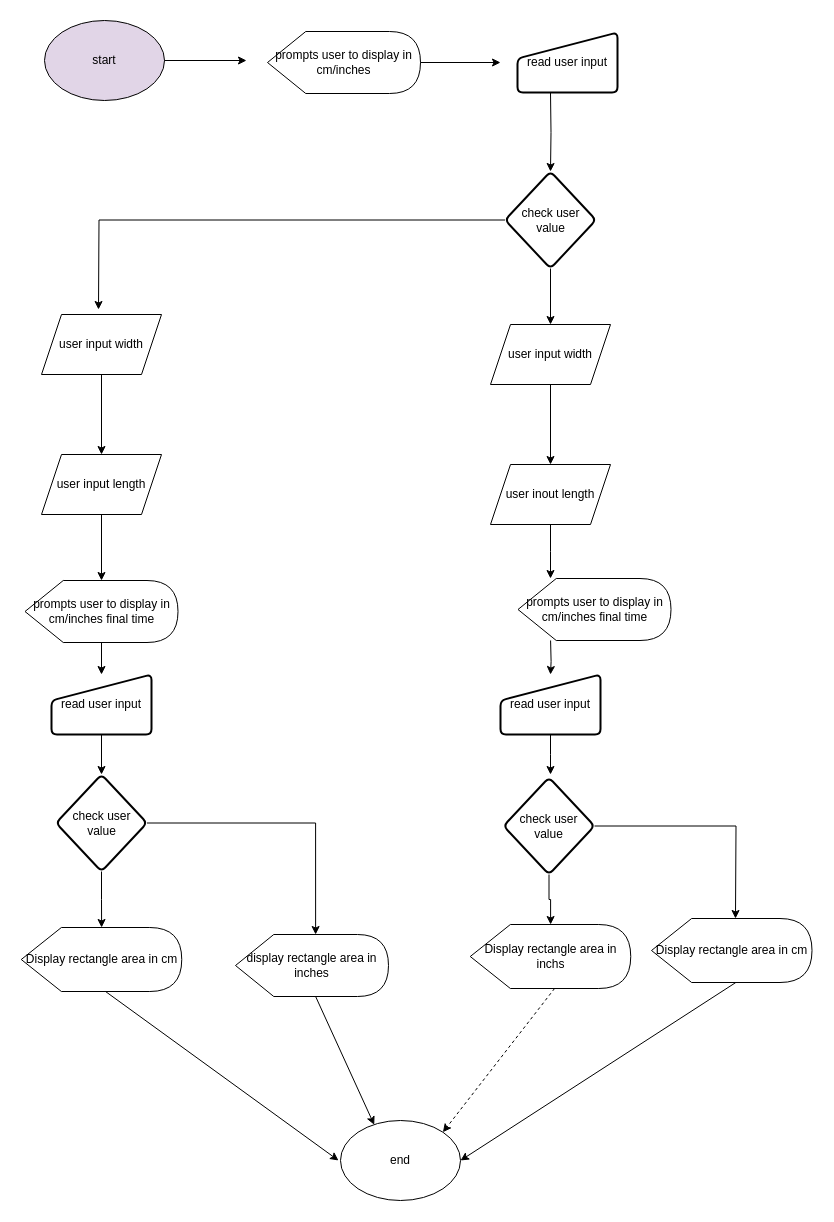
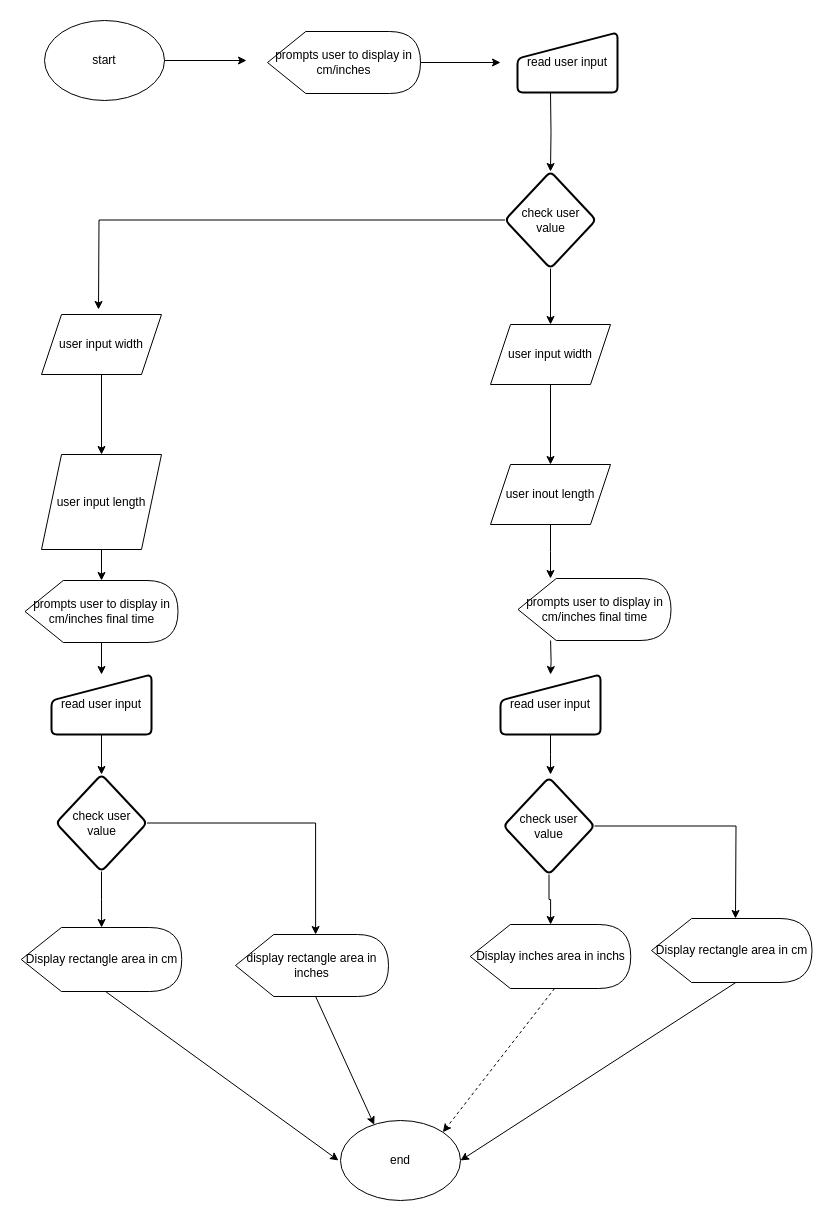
  <mxCell id="0" />
  <mxCell id="1" parent="0" />
  <mxCell id="2" value="" style="edgeStyle=orthogonalEdgeStyle;rounded=0;orthogonalLoop=1;jettySize=auto;html=1;" edge="1" parent="1"><mxGeometry relative="1" as="geometry"><mxPoint x="147" y="60" as="sourcePoint" /><mxPoint x="246" y="60" as="targetPoint" /></mxGeometry></mxCell>
- <mxCell id="3" value="start" style="ellipse;whiteSpace=wrap;html=1;fillColor=#e1d5e7;" vertex="1" parent="1"><mxGeometry x="44" y="20" width="120" height="80" as="geometry" /></mxCell>
+ <mxCell id="3" value="start" style="ellipse;whiteSpace=wrap;html=1;" vertex="1" parent="1"><mxGeometry x="44" y="20" width="120" height="80" as="geometry" /></mxCell>
  <mxCell id="4" value="" style="edgeStyle=orthogonalEdgeStyle;rounded=0;orthogonalLoop=1;jettySize=auto;html=1;" edge="1" parent="1"><mxGeometry relative="1" as="geometry"><mxPoint x="403" y="62" as="sourcePoint" /><mxPoint x="500" y="62" as="targetPoint" /></mxGeometry></mxCell>
  <mxCell id="5" value="prompts user to display in cm/inches" style="shape=display;whiteSpace=wrap;html=1;" vertex="1" parent="1"><mxGeometry x="267" y="31" width="153" height="62" as="geometry" /></mxCell>
  <mxCell id="6" value="" style="edgeStyle=orthogonalEdgeStyle;rounded=0;orthogonalLoop=1;jettySize=auto;html=1;" edge="1" parent="1" target="10"><mxGeometry relative="1" as="geometry"><mxPoint x="550" y="92" as="sourcePoint" /></mxGeometry></mxCell>
  <mxCell id="7" value="read user input" style="html=1;strokeWidth=2;shape=manualInput;whiteSpace=wrap;rounded=1;size=26;arcSize=11;" vertex="1" parent="1"><mxGeometry x="517" y="32" width="100" height="60" as="geometry" /></mxCell>
  <mxCell id="8" value="" style="edgeStyle=orthogonalEdgeStyle;rounded=0;orthogonalLoop=1;jettySize=auto;html=1;" edge="1" parent="1" source="10" target="12"><mxGeometry relative="1" as="geometry" /></mxCell>
  <mxCell id="9" style="edgeStyle=orthogonalEdgeStyle;rounded=0;orthogonalLoop=1;jettySize=auto;html=1;" edge="1" parent="1" source="10"><mxGeometry relative="1" as="geometry"><mxPoint x="98" y="309" as="targetPoint" /></mxGeometry></mxCell>
  <mxCell id="10" value="check user value" style="rhombus;whiteSpace=wrap;html=1;strokeWidth=2;rounded=1;arcSize=11;" vertex="1" parent="1"><mxGeometry x="504.5" y="171" width="91" height="97" as="geometry" /></mxCell>
  <mxCell id="11" value="" style="edgeStyle=orthogonalEdgeStyle;rounded=0;orthogonalLoop=1;jettySize=auto;html=1;" edge="1" parent="1" source="12" target="18"><mxGeometry relative="1" as="geometry" /></mxCell>
  <mxCell id="12" value="user input width" style="shape=parallelogram;perimeter=parallelogramPerimeter;whiteSpace=wrap;html=1;fixedSize=1;" vertex="1" parent="1"><mxGeometry x="490" y="324" width="120" height="60" as="geometry" /></mxCell>
  <mxCell id="13" value="" style="edgeStyle=orthogonalEdgeStyle;rounded=0;orthogonalLoop=1;jettySize=auto;html=1;" edge="1" parent="1" source="14" target="16"><mxGeometry relative="1" as="geometry" /></mxCell>
  <mxCell id="14" value="user input width" style="shape=parallelogram;perimeter=parallelogramPerimeter;whiteSpace=wrap;html=1;fixedSize=1;" vertex="1" parent="1"><mxGeometry x="41" y="314" width="120" height="60" as="geometry" /></mxCell>
  <mxCell id="15" value="" style="edgeStyle=orthogonalEdgeStyle;rounded=0;orthogonalLoop=1;jettySize=auto;html=1;" edge="1" parent="1" source="16" target="20"><mxGeometry relative="1" as="geometry" /></mxCell>
- <mxCell id="16" value="user input length" style="shape=parallelogram;perimeter=parallelogramPerimeter;whiteSpace=wrap;html=1;fixedSize=1;" vertex="1" parent="1"><mxGeometry x="41" y="454" width="120" height="60" as="geometry" /></mxCell>
+ <mxCell id="16" value="user input length" style="shape=parallelogram;perimeter=parallelogramPerimeter;whiteSpace=wrap;html=1;fixedSize=1;" vertex="1" parent="1"><mxGeometry x="41" y="454" width="120" height="95" as="geometry" /></mxCell>
  <mxCell id="17" value="" style="edgeStyle=orthogonalEdgeStyle;rounded=0;orthogonalLoop=1;jettySize=auto;html=1;" edge="1" parent="1" source="18"><mxGeometry relative="1" as="geometry"><mxPoint x="550" y="578" as="targetPoint" /></mxGeometry></mxCell>
  <mxCell id="18" value="user inout length" style="shape=parallelogram;perimeter=parallelogramPerimeter;whiteSpace=wrap;html=1;fixedSize=1;" vertex="1" parent="1"><mxGeometry x="490" y="464" width="120" height="60" as="geometry" /></mxCell>
  <mxCell id="19" value="" style="edgeStyle=orthogonalEdgeStyle;rounded=0;orthogonalLoop=1;jettySize=auto;html=1;" edge="1" parent="1" source="20" target="24"><mxGeometry relative="1" as="geometry" /></mxCell>
  <mxCell id="20" value="prompts user to display in cm/inches final time" style="shape=display;whiteSpace=wrap;html=1;" vertex="1" parent="1"><mxGeometry x="24.5" y="580" width="153" height="62" as="geometry" /></mxCell>
  <mxCell id="21" value="" style="edgeStyle=orthogonalEdgeStyle;rounded=0;orthogonalLoop=1;jettySize=auto;html=1;" edge="1" parent="1" target="26"><mxGeometry relative="1" as="geometry"><mxPoint x="550.077" y="640" as="sourcePoint" /></mxGeometry></mxCell>
  <mxCell id="22" value="prompts user to display in cm/inches final time" style="shape=display;whiteSpace=wrap;html=1;" vertex="1" parent="1"><mxGeometry x="517.5" y="578" width="153" height="62" as="geometry" /></mxCell>
  <mxCell id="23" value="" style="edgeStyle=orthogonalEdgeStyle;rounded=0;orthogonalLoop=1;jettySize=auto;html=1;" edge="1" parent="1" source="24" target="29"><mxGeometry relative="1" as="geometry" /></mxCell>
  <mxCell id="24" value="read user input" style="html=1;strokeWidth=2;shape=manualInput;whiteSpace=wrap;rounded=1;size=26;arcSize=11;" vertex="1" parent="1"><mxGeometry x="51" y="674" width="100" height="60" as="geometry" /></mxCell>
  <mxCell id="25" value="" style="edgeStyle=orthogonalEdgeStyle;rounded=0;orthogonalLoop=1;jettySize=auto;html=1;" edge="1" parent="1" source="26"><mxGeometry relative="1" as="geometry"><mxPoint x="550" y="774" as="targetPoint" /></mxGeometry></mxCell>
  <mxCell id="26" value="read user input" style="html=1;strokeWidth=2;shape=manualInput;whiteSpace=wrap;rounded=1;size=26;arcSize=11;" vertex="1" parent="1"><mxGeometry x="500" y="674" width="100" height="60" as="geometry" /></mxCell>
  <mxCell id="27" value="" style="edgeStyle=orthogonalEdgeStyle;rounded=0;orthogonalLoop=1;jettySize=auto;html=1;" edge="1" parent="1" source="29" target="33"><mxGeometry relative="1" as="geometry" /></mxCell>
  <mxCell id="28" style="edgeStyle=orthogonalEdgeStyle;rounded=0;orthogonalLoop=1;jettySize=auto;html=1;entryX=0;entryY=0;entryDx=80.125;entryDy=0;entryPerimeter=0;" edge="1" parent="1" source="29" target="34"><mxGeometry relative="1" as="geometry"><mxPoint x="278.231" y="822.5" as="targetPoint" /></mxGeometry></mxCell>
  <mxCell id="29" value="check user value" style="rhombus;whiteSpace=wrap;html=1;strokeWidth=2;rounded=1;arcSize=11;" vertex="1" parent="1"><mxGeometry x="55.5" y="774" width="91" height="97" as="geometry" /></mxCell>
  <mxCell id="30" value="" style="edgeStyle=orthogonalEdgeStyle;rounded=0;orthogonalLoop=1;jettySize=auto;html=1;" edge="1" parent="1" source="32" target="36"><mxGeometry relative="1" as="geometry" /></mxCell>
  <mxCell id="31" style="edgeStyle=orthogonalEdgeStyle;rounded=0;orthogonalLoop=1;jettySize=auto;html=1;" edge="1" parent="1" source="32"><mxGeometry relative="1" as="geometry"><mxPoint x="735" y="918" as="targetPoint" /></mxGeometry></mxCell>
  <mxCell id="32" value="check user value" style="rhombus;whiteSpace=wrap;html=1;strokeWidth=2;rounded=1;arcSize=11;" vertex="1" parent="1"><mxGeometry x="503" y="777" width="91" height="97" as="geometry" /></mxCell>
  <mxCell id="33" value="Display rectangle area in cm" style="shape=display;whiteSpace=wrap;html=1;" vertex="1" parent="1"><mxGeometry x="20.75" y="927" width="160.5" height="64" as="geometry" /></mxCell>
  <mxCell id="34" value="display rectangle area in inches" style="shape=display;whiteSpace=wrap;html=1;" vertex="1" parent="1"><mxGeometry x="235" y="934" width="153" height="62" as="geometry" /></mxCell>
  <mxCell id="35" value="end" style="ellipse;whiteSpace=wrap;html=1;" vertex="1" parent="1"><mxGeometry x="340" y="1120" width="120" height="80" as="geometry" /></mxCell>
- <mxCell id="36" value="Display rectangle area in inchs" style="shape=display;whiteSpace=wrap;html=1;" vertex="1" parent="1"><mxGeometry x="469.75" y="924" width="160.5" height="64" as="geometry" /></mxCell>
+ <mxCell id="36" value="Display inches area in inchs" style="shape=display;whiteSpace=wrap;html=1;" vertex="1" parent="1"><mxGeometry x="469.75" y="924" width="160.5" height="64" as="geometry" /></mxCell>
  <mxCell id="37" value="Display rectangle area in cm" style="shape=display;whiteSpace=wrap;html=1;" vertex="1" parent="1"><mxGeometry x="651" y="918" width="160.5" height="64" as="geometry" /></mxCell>
  <mxCell id="38" value="" style="endArrow=classic;html=1;rounded=0;exitX=0;exitY=0;exitDx=84.312;exitDy=64;exitPerimeter=0;" edge="1" parent="1" source="33"><mxGeometry width="50" height="50" relative="1" as="geometry"><mxPoint x="153" y="1154" as="sourcePoint" /><mxPoint x="338" y="1160" as="targetPoint" /></mxGeometry></mxCell>
  <mxCell id="39" value="" style="endArrow=classic;html=1;rounded=0;entryX=0.281;entryY=0.054;entryDx=0;entryDy=0;entryPerimeter=0;exitX=0;exitY=0;exitDx=80.125;exitDy=62.0;exitPerimeter=0;" edge="1" parent="1" source="34" target="35"><mxGeometry width="50" height="50" relative="1" as="geometry"><mxPoint x="316" y="1062" as="sourcePoint" /><mxPoint x="366" y="1012" as="targetPoint" /></mxGeometry></mxCell>
  <mxCell id="40" value="" style="endArrow=classic;html=1;rounded=0;entryX=1;entryY=0;entryDx=0;entryDy=0;exitX=0;exitY=0;exitDx=84.312;exitDy=64;exitPerimeter=0;dashed=1;" edge="1" parent="1" source="36" target="35"><mxGeometry width="50" height="50" relative="1" as="geometry"><mxPoint x="486" y="1054" as="sourcePoint" /><mxPoint x="536" y="1004" as="targetPoint" /></mxGeometry></mxCell>
  <mxCell id="41" value="" style="endArrow=classic;html=1;rounded=0;entryX=1;entryY=0.5;entryDx=0;entryDy=0;exitX=0;exitY=0;exitDx=84.312;exitDy=64;exitPerimeter=0;" edge="1" parent="1" source="37" target="35"><mxGeometry width="50" height="50" relative="1" as="geometry"><mxPoint x="644" y="1108" as="sourcePoint" /><mxPoint x="694" y="1058" as="targetPoint" /></mxGeometry></mxCell>
